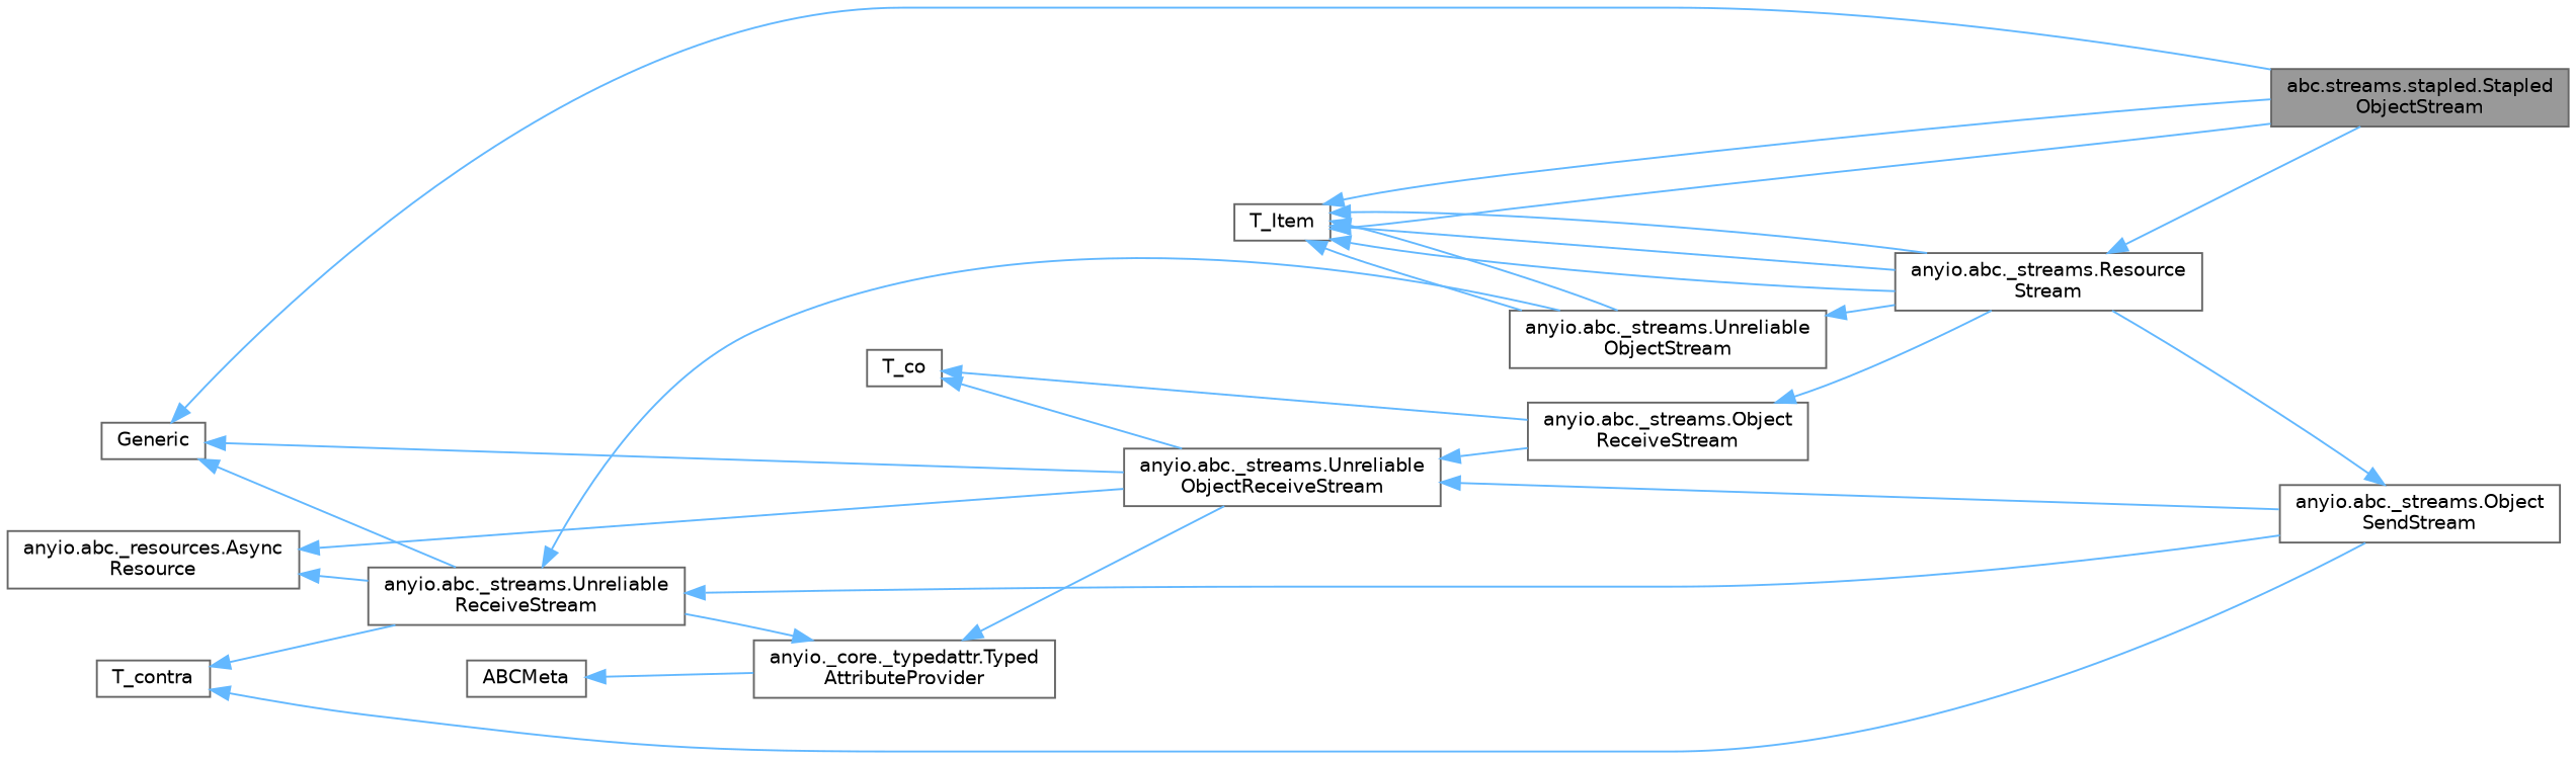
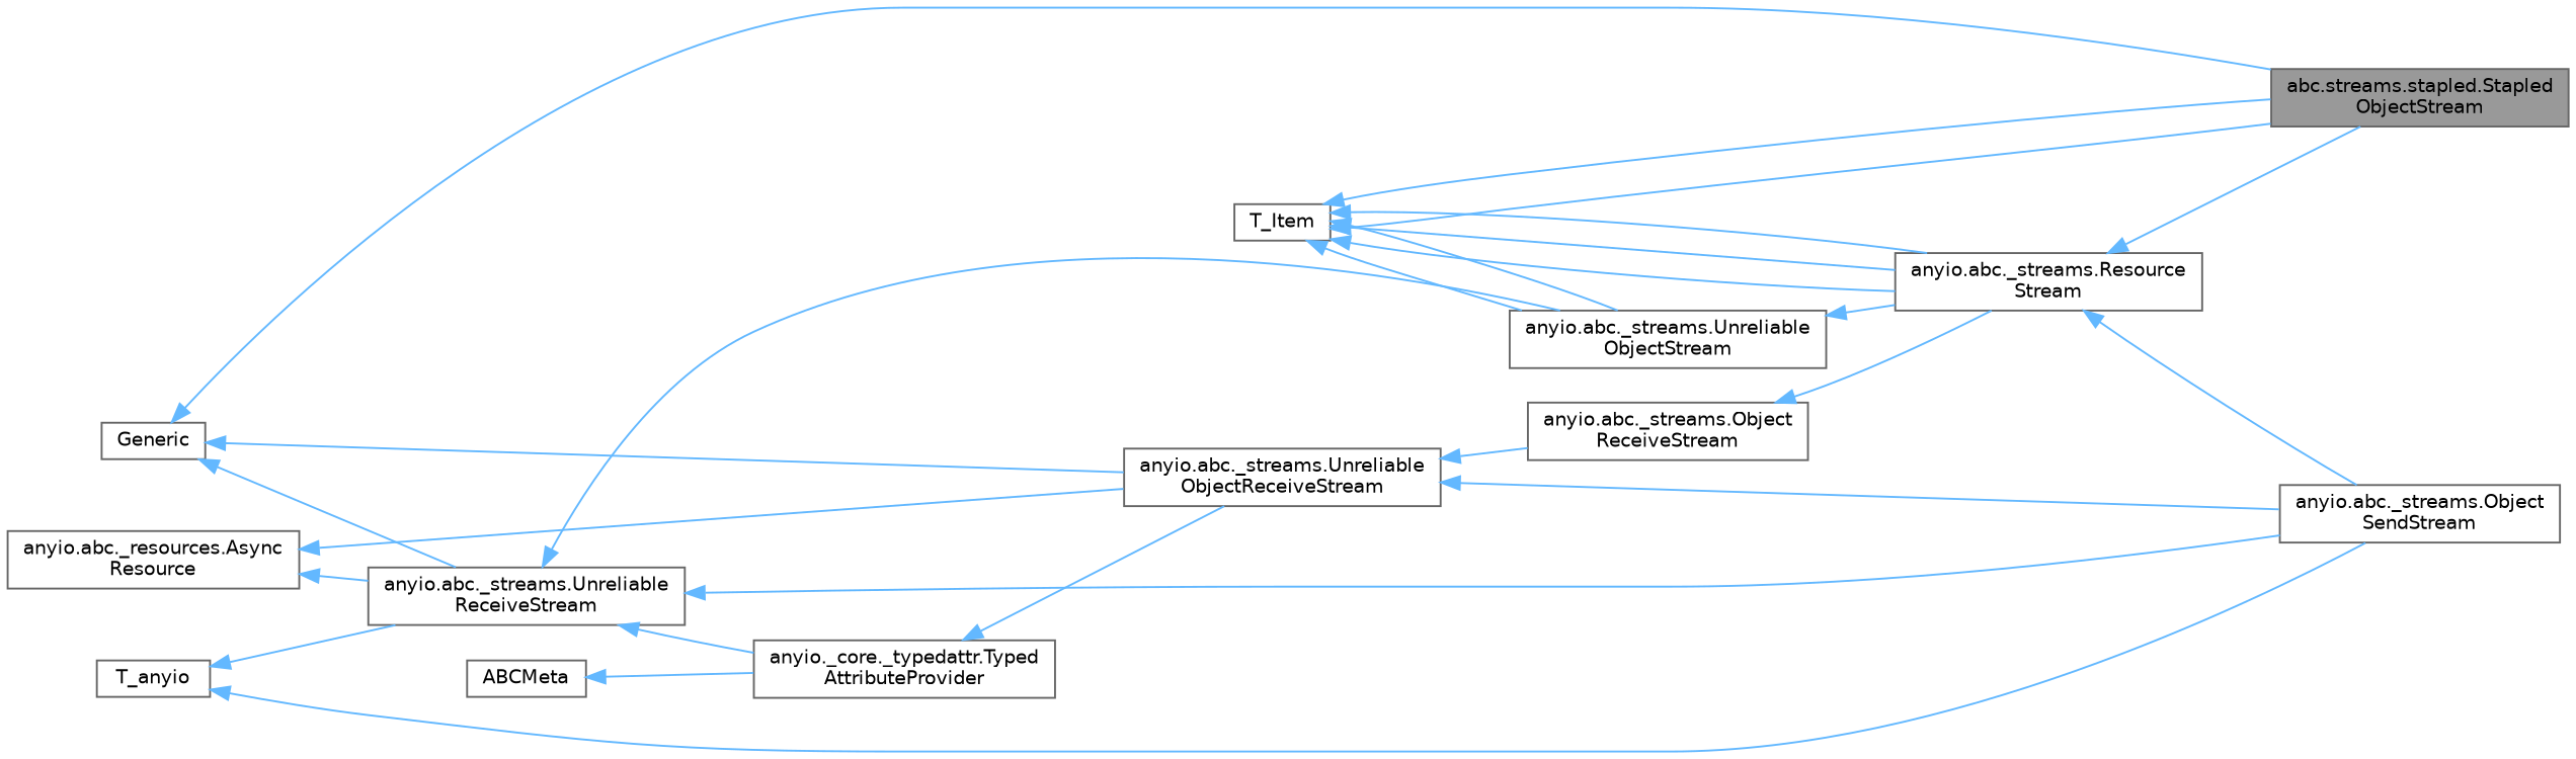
  digraph {
    rankdir=LR
    node [color=gray40 fillcolor=white fontname=Helvetica fontsize=10 shape=box style=filled]
    edge [color=steelblue1 dir=back fontname=Helvetica fontsize=10 labelfontname=Helvetica labelfontsize=10 style=solid]
    n1 [fillcolor=grey60 fontcolor=black height=0.2 label="abc.streams.stapled.Stapled\lObjectStream" width=0.4]
    n2 [height=0.2 label=Generic width=0.4]
    n3 [height=0.2 label="anyio.abc._streams.Unreliable\lObjectReceiveStream" width=0.4]
    n4 [height=0.2 label="anyio.abc._streams.Unreliable\lReceiveStream" width=0.4]
    n5 [height=0.2 label="anyio.abc._streams.Object\lReceiveStream" width=0.4]
    n6 [height=0.2 label="anyio.abc._streams.Object\lSendStream" width=0.4]
    n7 [height=0.2 label="anyio.abc._streams.Unreliable\lObjectStream" width=0.4]
    n8 [height=0.2 label=T_Item width=0.4]
    n9 [height=0.2 label="anyio.abc._streams.Resource\lStream" width=0.4]
-   n10 [height=0.2 label=T_co width=0.4]
    n11 [height=0.2 label="anyio.abc._resources.Async\lResource" width=0.4]
    n12 [height=0.2 label=ABCMeta width=0.4]
    n13 [height=0.2 label="anyio._core._typedattr.Typed\lAttributeProvider" width=0.4]
-   n14 [height=0.2 label=T_contra width=0.4]
+   n14 [height=0.2 label=T_anyio width=0.4]
    n2 -> n1
    n2 -> n3
    n2 -> n4
    n3 -> n5
    n3 -> n6
    n4 -> n6
    n4 -> n7
    n5 -> n9
-   n6 -> n9
+   n9 -> n6
    n7 -> n9
    n8 -> n1
    n8 -> n1
    n8 -> n7
    n8 -> n7
    n8 -> n9
    n8 -> n9
    n8 -> n9
    n9 -> n1
-   n10 -> n3
-   n10 -> n5
    n11 -> n3
    n11 -> n4
    n12 -> n13
    n13 -> n3
-   n13 -> n4
+   n4 -> n13
    n14 -> n4
    n14 -> n6
  }
